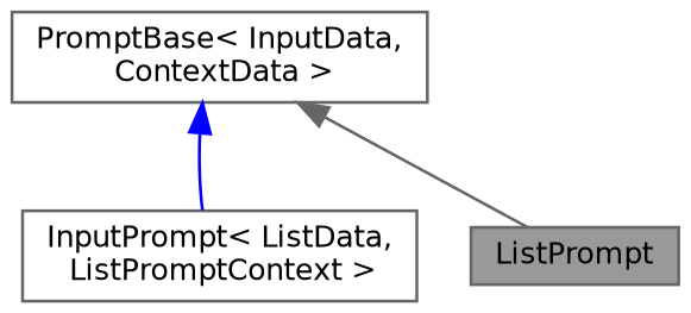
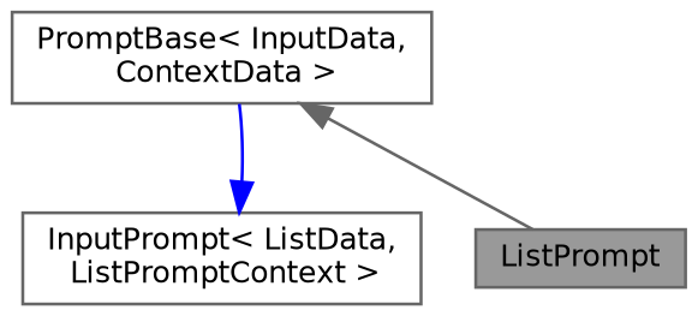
  digraph {
    node [color=gray40 fillcolor=white fontname=Helvetica fontsize=10 shape=box style=filled]
    edge [dir=back fontname=Helvetica fontsize=10 labelfontname=Helvetica labelfontsize=10 style=solid]
    n1 [fillcolor=grey60 fontcolor=black height=0.2 label=ListPrompt width=0.4]
    n2 [height=0.2 label="InputPrompt\< ListData,\l ListPromptContext \>" width=0.4]
    n3 [height=0.2 label="PromptBase\< InputData,\l ContextData \>" width=0.4]
    n3 -> n1 [color=gray40]
-   n3 -> n2 [color=blue]
+   n2 -> n3 [color=blue]
  }
